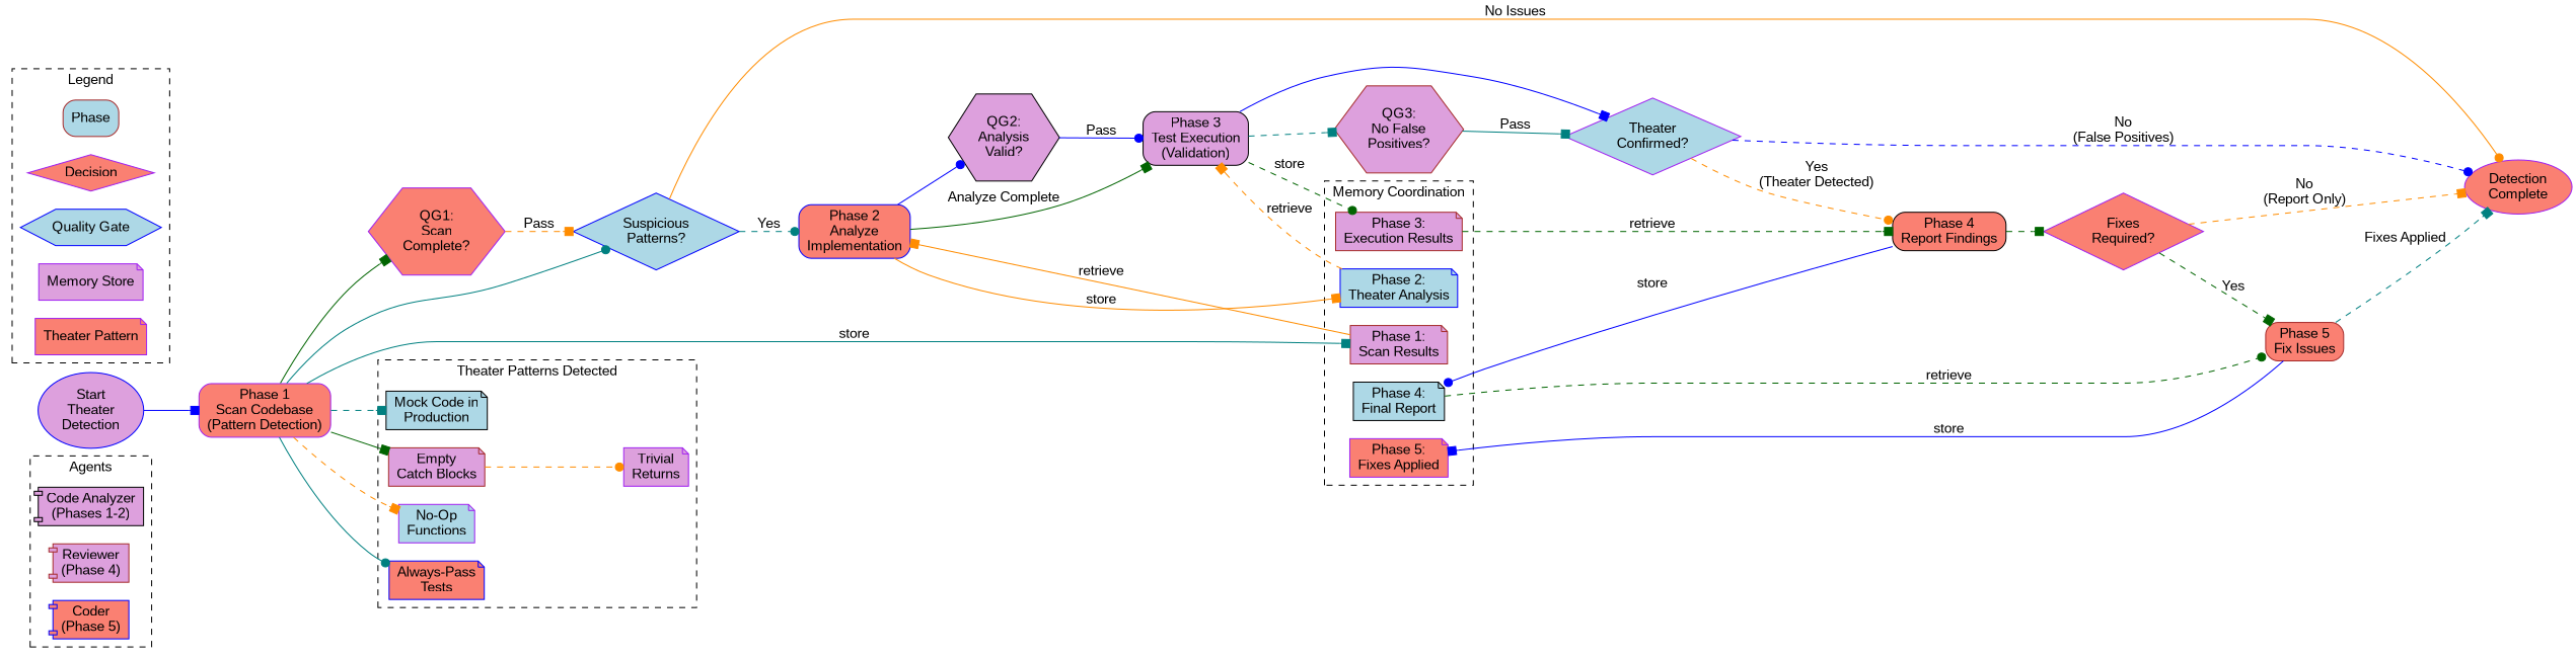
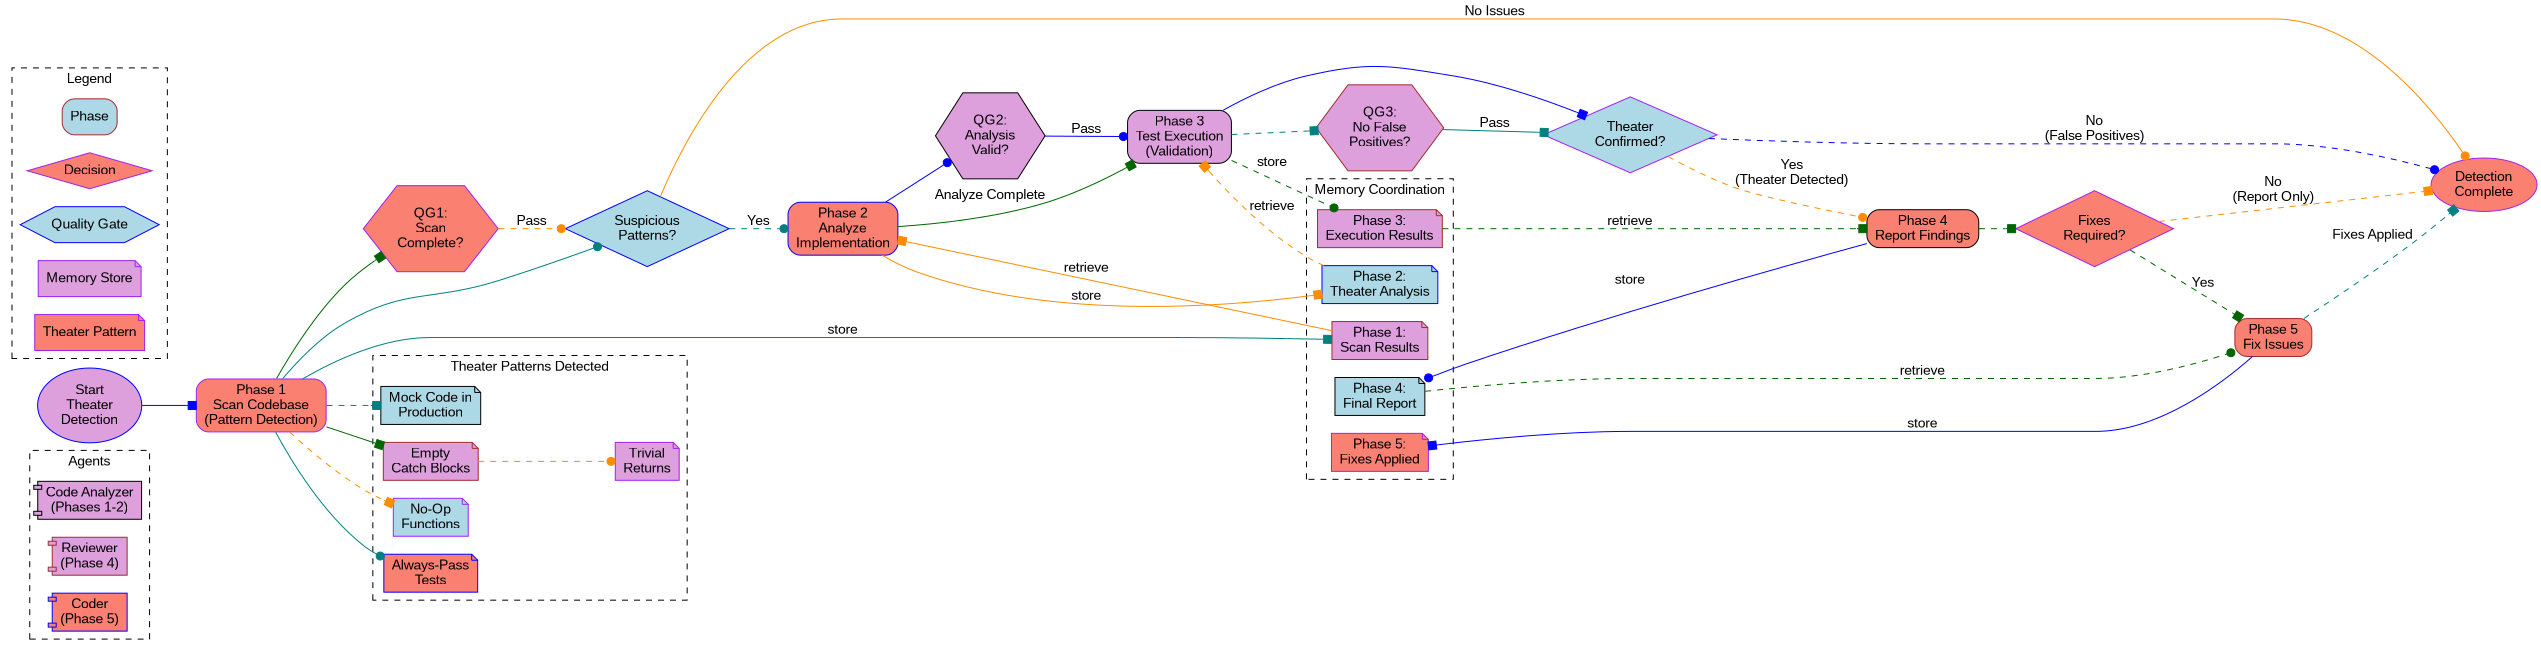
  digraph {
    rankdir=LR
    node [color=purple fillcolor=salmon fontname=Arial shape=note style=filled]
    edge [arrowhead=box color=darkorange fontname=Arial style=solid]
    n1 [color=black fillcolor=plum label="Code Analyzer\n(Phases 1-2)" shape=component]
    n2 [color=brown fillcolor=plum label="Reviewer\n(Phase 4)" shape=component]
    n3 [color=blue label="Coder\n(Phase 5)" shape=component]
    n4 [color=brown fillcolor=plum label="Phase 1:\nScan Results"]
    n5 [color=blue fillcolor=lightblue label="Phase 2:\nTheater Analysis"]
    n6 [color=brown fillcolor=plum label="Phase 3:\nExecution Results"]
    n7 [color=black fillcolor=lightblue label="Phase 4:\nFinal Report"]
    n8 [label="Phase 5:\nFixes Applied"]
    n9 [color=brown fillcolor=plum label="Empty\nCatch Blocks"]
    n10 [fillcolor=lightblue label="No-Op\nFunctions"]
    n11 [color=blue label="Always-Pass\nTests"]
    n12 [fillcolor=plum label="Trivial\nReturns"]
    n13 [color=black fillcolor=lightblue label="Mock Code in\nProduction"]
    n14 [color=brown fillcolor=lightblue label=Phase shape=box style="rounded,filled"]
    n15 [label=Decision shape=diamond]
    n16 [color=blue fillcolor=lightblue label="Quality Gate" shape=hexagon]
    n17 [fillcolor=plum label="Memory Store"]
    n18 [label="Theater Pattern"]
    n19 [color=blue label="Phase 2\nAnalyze\nImplementation" shape=box style="rounded,filled"]
    n20 [color=black fillcolor=plum label="Phase 3\nTest Execution\n(Validation)" shape=box style="rounded,filled"]
    n21 [color=black label="Phase 4\nReport Findings" shape=box style="rounded,filled"]
    n22 [color=brown label="Phase 5\nFix Issues" shape=box style="rounded,filled"]
    n23 [color=blue fillcolor=plum label="Start\nTheater\nDetection" shape=ellipse]
    n24 [label="Phase 1\nScan Codebase\n(Pattern Detection)" shape=box style="rounded,filled"]
    n25 [color=blue fillcolor=lightblue label="Suspicious\nPatterns?" shape=diamond]
    n26 [label="QG1:\nScan\nComplete?" shape=hexagon]
    n27 [label="Detection\nComplete" shape=ellipse]
    n28 [color=black fillcolor=plum label="QG2:\nAnalysis\nValid?" shape=hexagon]
    n29 [fillcolor=lightblue label="Theater\nConfirmed?" shape=diamond]
    n30 [color=brown fillcolor=plum label="QG3:\nNo False\nPositives?" shape=hexagon]
    n31 [label="Fixes\nRequired?" shape=diamond]
    subgraph cluster_1 {
      fontname=Arial
      label=Agents
      style=dashed
      n1
      n2
      n3
    }
    subgraph cluster_2 {
      fontname=Arial
      label="Memory Coordination"
      style=dashed
      n4
      n5
      n6
      n7
      n8
    }
    subgraph cluster_3 {
      fontname=Arial
      label="Theater Patterns Detected"
      style=dashed
      n9
      n10
      n11
      n12
      n13
    }
    subgraph cluster_4 {
      fontname=Arial
      label=Legend
      style=dashed
      n14
      n15
      n16
      n17
      n18
    }
    n4 -> n19 [label=retrieve]
    n5 -> n20 [label=retrieve style=dashed]
    n6 -> n21 [color=darkgreen label=retrieve style=dashed]
    n7 -> n22 [arrowhead=dot color=darkgreen label=retrieve style=dashed]
    n9 -> n12 [arrowhead=dot style=dashed]
    n19 -> n5 [label=store]
    n19 -> n20 [color=darkgreen label="Analyze Complete"]
    n19 -> n28 [arrowhead=dot color=blue]
    n20 -> n6 [arrowhead=dot color=darkgreen label=store style=dashed]
    n20 -> n29 [color=blue]
    n20 -> n30 [color=teal style=dashed]
    n21 -> n7 [arrowhead=dot color=blue label=store]
    n21 -> n31 [color=darkgreen style=dashed]
    n22 -> n8 [color=blue label=store]
    n22 -> n27 [color=teal label="Fixes Applied" style=dashed]
    n23 -> n24 [color=blue]
    n24 -> n4 [color=teal label=store]
    n24 -> n9 [color=darkgreen]
    n24 -> n10 [style=dashed]
    n24 -> n11 [arrowhead=dot color=teal]
    n24 -> n13 [color=teal style=dashed]
    n24 -> n25 [arrowhead=dot color=teal]
    n24 -> n26 [color=darkgreen]
    n25 -> n19 [arrowhead=dot color=teal label=Yes style=dashed]
    n25 -> n27 [arrowhead=dot label="No Issues"]
-   n26 -> n25 [label=Pass style=dashed]
+   n26 -> n25 [arrowhead=dot label=Pass style=dashed]
    n28 -> n20 [arrowhead=dot color=blue label=Pass]
    n29 -> n21 [arrowhead=dot label="Yes\n(Theater Detected)" style=dashed]
    n29 -> n27 [arrowhead=dot color=blue label="No\n(False Positives)" style=dashed]
    n30 -> n29 [color=teal label=Pass]
    n31 -> n22 [color=darkgreen label=Yes style=dashed]
    n31 -> n27 [label="No\n(Report Only)" style=dashed]
  }
